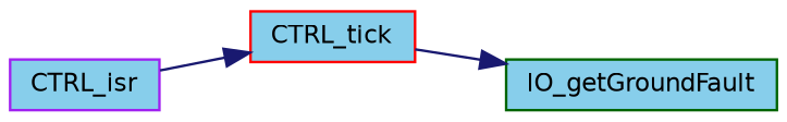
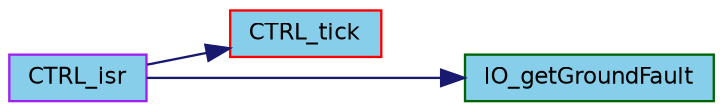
  digraph {
    rankdir=RL
    node [fillcolor=skyblue fontname=Helvetica fontsize=10 shape=record style=filled]
    edge [color=midnightblue dir=back fontname=Helvetica fontsize=10 labelfontname=Helvetica labelfontsize=10 style=solid]
    n1 [color=darkgreen fontcolor=black height=0.2 label=IO_getGroundFault width=0.4]
    n2 [color=red height=0.2 label=CTRL_tick width=0.4]
    n3 [color=purple height=0.2 label=CTRL_isr width=0.4]
-   n1 -> n2
+   n1 -> n3
    n2 -> n3
  }
